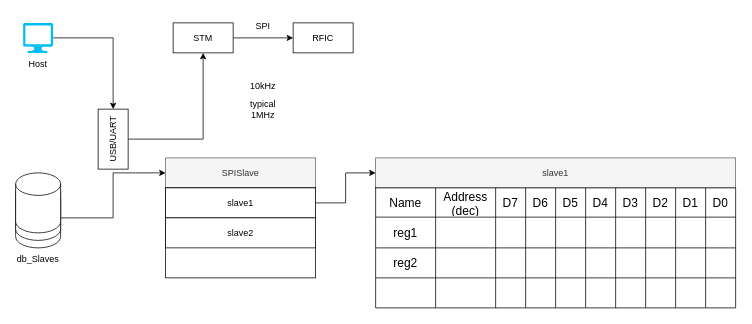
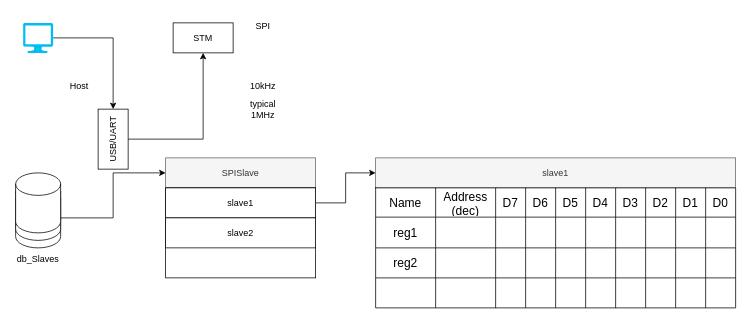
  <mxCell id="0" />
  <mxCell id="1" parent="0" />
  <mxCell id="2" style="edgeStyle=orthogonalEdgeStyle;rounded=0;orthogonalLoop=1;jettySize=auto;html=1;" parent="1" source="3" target="5" edge="1"><mxGeometry relative="1" as="geometry" /></mxCell>
  <mxCell id="3" value="" style="shape=cylinder3;whiteSpace=wrap;html=1;boundedLbl=1;backgroundOutline=1;size=15;" parent="1" vertex="1"><mxGeometry x="20" y="250" width="60" height="80" as="geometry" /></mxCell>
  <mxCell id="4" value="db_Slaves" style="text;strokeColor=none;align=center;fillColor=none;html=1;verticalAlign=middle;whiteSpace=wrap;rounded=0;" parent="1" vertex="1"><mxGeometry x="20" y="330" width="60" height="30" as="geometry" /></mxCell>
  <mxCell id="5" value="SPISlave" style="whiteSpace=wrap;html=1;fillColor=#f5f5f5;fontColor=#333333;strokeColor=#666666;" parent="1" vertex="1"><mxGeometry x="220" y="210" width="200" height="40" as="geometry" /></mxCell>
  <mxCell id="6" value="" style="whiteSpace=wrap;html=1;" parent="1" vertex="1"><mxGeometry x="220" y="250" width="200" height="120" as="geometry" /></mxCell>
  <mxCell id="7" style="edgeStyle=orthogonalEdgeStyle;rounded=0;orthogonalLoop=1;jettySize=auto;html=1;" parent="1" source="8" target="10" edge="1"><mxGeometry relative="1" as="geometry" /></mxCell>
  <mxCell id="8" value="slave1" style="whiteSpace=wrap;html=1;" parent="1" vertex="1"><mxGeometry x="220" y="250" width="200" height="40" as="geometry" /></mxCell>
  <mxCell id="9" value="slave2" style="whiteSpace=wrap;html=1;" parent="1" vertex="1"><mxGeometry x="220" y="290" width="200" height="40" as="geometry" /></mxCell>
  <mxCell id="10" value="slave1" style="whiteSpace=wrap;html=1;fillColor=#f5f5f5;fontColor=#333333;strokeColor=#666666;" parent="1" vertex="1"><mxGeometry x="500" y="210" width="480" height="40" as="geometry" /></mxCell>
  <mxCell id="11" value="" style="shape=table;startSize=0;container=1;collapsible=0;childLayout=tableLayout;fontSize=16;" parent="1" vertex="1"><mxGeometry x="500" y="250" width="480" height="160" as="geometry" /></mxCell>
  <mxCell id="12" value="" style="shape=tableRow;horizontal=0;startSize=0;swimlaneHead=0;swimlaneBody=0;strokeColor=inherit;top=0;left=0;bottom=0;right=0;collapsible=0;dropTarget=0;fillColor=none;points=[[0,0.5],[1,0.5]];portConstraint=eastwest;fontSize=16;" parent="11" vertex="1"><mxGeometry width="480" height="39" as="geometry" /></mxCell>
  <mxCell id="13" value="Name" style="shape=partialRectangle;html=1;whiteSpace=wrap;connectable=0;strokeColor=inherit;overflow=hidden;fillColor=none;top=0;left=0;bottom=0;right=0;pointerEvents=1;fontSize=16;" parent="12" vertex="1"><mxGeometry width="80" height="39" as="geometry"><mxRectangle width="80" height="39" as="alternateBounds" /></mxGeometry></mxCell>
  <mxCell id="14" value="Address&lt;div&gt;(dec)&lt;/div&gt;" style="shape=partialRectangle;html=1;whiteSpace=wrap;connectable=0;strokeColor=inherit;overflow=hidden;fillColor=none;top=0;left=0;bottom=0;right=0;pointerEvents=1;fontSize=16;" parent="12" vertex="1"><mxGeometry x="80" width="80" height="39" as="geometry"><mxRectangle width="80" height="39" as="alternateBounds" /></mxGeometry></mxCell>
  <mxCell id="15" value="D7" style="shape=partialRectangle;html=1;whiteSpace=wrap;connectable=0;strokeColor=inherit;overflow=hidden;fillColor=none;top=0;left=0;bottom=0;right=0;pointerEvents=1;fontSize=16;" parent="12" vertex="1"><mxGeometry x="160" width="40" height="39" as="geometry"><mxRectangle width="40" height="39" as="alternateBounds" /></mxGeometry></mxCell>
  <mxCell id="16" value="D6" style="shape=partialRectangle;html=1;whiteSpace=wrap;connectable=0;strokeColor=inherit;overflow=hidden;fillColor=none;top=0;left=0;bottom=0;right=0;pointerEvents=1;fontSize=16;" parent="12" vertex="1"><mxGeometry x="200" width="40" height="39" as="geometry"><mxRectangle width="40" height="39" as="alternateBounds" /></mxGeometry></mxCell>
  <mxCell id="17" value="D5" style="shape=partialRectangle;html=1;whiteSpace=wrap;connectable=0;strokeColor=inherit;overflow=hidden;fillColor=none;top=0;left=0;bottom=0;right=0;pointerEvents=1;fontSize=16;" parent="12" vertex="1"><mxGeometry x="240" width="40" height="39" as="geometry"><mxRectangle width="40" height="39" as="alternateBounds" /></mxGeometry></mxCell>
  <mxCell id="18" value="D4" style="shape=partialRectangle;html=1;whiteSpace=wrap;connectable=0;strokeColor=inherit;overflow=hidden;fillColor=none;top=0;left=0;bottom=0;right=0;pointerEvents=1;fontSize=16;" parent="12" vertex="1"><mxGeometry x="280" width="40" height="39" as="geometry"><mxRectangle width="40" height="39" as="alternateBounds" /></mxGeometry></mxCell>
  <mxCell id="19" value="D3" style="shape=partialRectangle;html=1;whiteSpace=wrap;connectable=0;strokeColor=inherit;overflow=hidden;fillColor=none;top=0;left=0;bottom=0;right=0;pointerEvents=1;fontSize=16;" parent="12" vertex="1"><mxGeometry x="320" width="40" height="39" as="geometry"><mxRectangle width="40" height="39" as="alternateBounds" /></mxGeometry></mxCell>
  <mxCell id="20" value="D2" style="shape=partialRectangle;html=1;whiteSpace=wrap;connectable=0;strokeColor=inherit;overflow=hidden;fillColor=none;top=0;left=0;bottom=0;right=0;pointerEvents=1;fontSize=16;" parent="12" vertex="1"><mxGeometry x="360" width="40" height="39" as="geometry"><mxRectangle width="40" height="39" as="alternateBounds" /></mxGeometry></mxCell>
  <mxCell id="21" value="D1" style="shape=partialRectangle;html=1;whiteSpace=wrap;connectable=0;strokeColor=inherit;overflow=hidden;fillColor=none;top=0;left=0;bottom=0;right=0;pointerEvents=1;fontSize=16;" parent="12" vertex="1"><mxGeometry x="400" width="40" height="39" as="geometry"><mxRectangle width="40" height="39" as="alternateBounds" /></mxGeometry></mxCell>
  <mxCell id="22" value="D0" style="shape=partialRectangle;html=1;whiteSpace=wrap;connectable=0;strokeColor=inherit;overflow=hidden;fillColor=none;top=0;left=0;bottom=0;right=0;pointerEvents=1;fontSize=16;" parent="12" vertex="1"><mxGeometry x="440" width="40" height="39" as="geometry"><mxRectangle width="40" height="39" as="alternateBounds" /></mxGeometry></mxCell>
  <mxCell id="23" value="" style="shape=tableRow;horizontal=0;startSize=0;swimlaneHead=0;swimlaneBody=0;strokeColor=inherit;top=0;left=0;bottom=0;right=0;collapsible=0;dropTarget=0;fillColor=none;points=[[0,0.5],[1,0.5]];portConstraint=eastwest;fontSize=16;" parent="11" vertex="1"><mxGeometry y="39" width="480" height="41" as="geometry" /></mxCell>
  <mxCell id="24" value="reg1" style="shape=partialRectangle;html=1;whiteSpace=wrap;connectable=0;strokeColor=inherit;overflow=hidden;fillColor=none;top=0;left=0;bottom=0;right=0;pointerEvents=1;fontSize=16;" parent="23" vertex="1"><mxGeometry width="80" height="41" as="geometry"><mxRectangle width="80" height="41" as="alternateBounds" /></mxGeometry></mxCell>
  <mxCell id="25" value="" style="shape=partialRectangle;html=1;whiteSpace=wrap;connectable=0;strokeColor=inherit;overflow=hidden;fillColor=none;top=0;left=0;bottom=0;right=0;pointerEvents=1;fontSize=16;" parent="23" vertex="1"><mxGeometry x="80" width="80" height="41" as="geometry"><mxRectangle width="80" height="41" as="alternateBounds" /></mxGeometry></mxCell>
  <mxCell id="26" style="shape=partialRectangle;html=1;whiteSpace=wrap;connectable=0;strokeColor=inherit;overflow=hidden;fillColor=none;top=0;left=0;bottom=0;right=0;pointerEvents=1;fontSize=16;" parent="23" vertex="1"><mxGeometry x="160" width="40" height="41" as="geometry"><mxRectangle width="40" height="41" as="alternateBounds" /></mxGeometry></mxCell>
  <mxCell id="27" style="shape=partialRectangle;html=1;whiteSpace=wrap;connectable=0;strokeColor=inherit;overflow=hidden;fillColor=none;top=0;left=0;bottom=0;right=0;pointerEvents=1;fontSize=16;" parent="23" vertex="1"><mxGeometry x="200" width="40" height="41" as="geometry"><mxRectangle width="40" height="41" as="alternateBounds" /></mxGeometry></mxCell>
  <mxCell id="28" style="shape=partialRectangle;html=1;whiteSpace=wrap;connectable=0;strokeColor=inherit;overflow=hidden;fillColor=none;top=0;left=0;bottom=0;right=0;pointerEvents=1;fontSize=16;" parent="23" vertex="1"><mxGeometry x="240" width="40" height="41" as="geometry"><mxRectangle width="40" height="41" as="alternateBounds" /></mxGeometry></mxCell>
  <mxCell id="29" style="shape=partialRectangle;html=1;whiteSpace=wrap;connectable=0;strokeColor=inherit;overflow=hidden;fillColor=none;top=0;left=0;bottom=0;right=0;pointerEvents=1;fontSize=16;" parent="23" vertex="1"><mxGeometry x="280" width="40" height="41" as="geometry"><mxRectangle width="40" height="41" as="alternateBounds" /></mxGeometry></mxCell>
  <mxCell id="30" style="shape=partialRectangle;html=1;whiteSpace=wrap;connectable=0;strokeColor=inherit;overflow=hidden;fillColor=none;top=0;left=0;bottom=0;right=0;pointerEvents=1;fontSize=16;" parent="23" vertex="1"><mxGeometry x="320" width="40" height="41" as="geometry"><mxRectangle width="40" height="41" as="alternateBounds" /></mxGeometry></mxCell>
  <mxCell id="31" style="shape=partialRectangle;html=1;whiteSpace=wrap;connectable=0;strokeColor=inherit;overflow=hidden;fillColor=none;top=0;left=0;bottom=0;right=0;pointerEvents=1;fontSize=16;" parent="23" vertex="1"><mxGeometry x="360" width="40" height="41" as="geometry"><mxRectangle width="40" height="41" as="alternateBounds" /></mxGeometry></mxCell>
  <mxCell id="32" style="shape=partialRectangle;html=1;whiteSpace=wrap;connectable=0;strokeColor=inherit;overflow=hidden;fillColor=none;top=0;left=0;bottom=0;right=0;pointerEvents=1;fontSize=16;" parent="23" vertex="1"><mxGeometry x="400" width="40" height="41" as="geometry"><mxRectangle width="40" height="41" as="alternateBounds" /></mxGeometry></mxCell>
  <mxCell id="33" style="shape=partialRectangle;html=1;whiteSpace=wrap;connectable=0;strokeColor=inherit;overflow=hidden;fillColor=none;top=0;left=0;bottom=0;right=0;pointerEvents=1;fontSize=16;" parent="23" vertex="1"><mxGeometry x="440" width="40" height="41" as="geometry"><mxRectangle width="40" height="41" as="alternateBounds" /></mxGeometry></mxCell>
  <mxCell id="34" style="shape=tableRow;horizontal=0;startSize=0;swimlaneHead=0;swimlaneBody=0;strokeColor=inherit;top=0;left=0;bottom=0;right=0;collapsible=0;dropTarget=0;fillColor=none;points=[[0,0.5],[1,0.5]];portConstraint=eastwest;fontSize=16;" parent="11" vertex="1"><mxGeometry y="80" width="480" height="40" as="geometry" /></mxCell>
  <mxCell id="35" value="reg2" style="shape=partialRectangle;html=1;whiteSpace=wrap;connectable=0;strokeColor=inherit;overflow=hidden;fillColor=none;top=0;left=0;bottom=0;right=0;pointerEvents=1;fontSize=16;" parent="34" vertex="1"><mxGeometry width="80" height="40" as="geometry"><mxRectangle width="80" height="40" as="alternateBounds" /></mxGeometry></mxCell>
  <mxCell id="36" style="shape=partialRectangle;html=1;whiteSpace=wrap;connectable=0;strokeColor=inherit;overflow=hidden;fillColor=none;top=0;left=0;bottom=0;right=0;pointerEvents=1;fontSize=16;" parent="34" vertex="1"><mxGeometry x="80" width="80" height="40" as="geometry"><mxRectangle width="80" height="40" as="alternateBounds" /></mxGeometry></mxCell>
  <mxCell id="37" style="shape=partialRectangle;html=1;whiteSpace=wrap;connectable=0;strokeColor=inherit;overflow=hidden;fillColor=none;top=0;left=0;bottom=0;right=0;pointerEvents=1;fontSize=16;" parent="34" vertex="1"><mxGeometry x="160" width="40" height="40" as="geometry"><mxRectangle width="40" height="40" as="alternateBounds" /></mxGeometry></mxCell>
  <mxCell id="38" style="shape=partialRectangle;html=1;whiteSpace=wrap;connectable=0;strokeColor=inherit;overflow=hidden;fillColor=none;top=0;left=0;bottom=0;right=0;pointerEvents=1;fontSize=16;" parent="34" vertex="1"><mxGeometry x="200" width="40" height="40" as="geometry"><mxRectangle width="40" height="40" as="alternateBounds" /></mxGeometry></mxCell>
  <mxCell id="39" style="shape=partialRectangle;html=1;whiteSpace=wrap;connectable=0;strokeColor=inherit;overflow=hidden;fillColor=none;top=0;left=0;bottom=0;right=0;pointerEvents=1;fontSize=16;" parent="34" vertex="1"><mxGeometry x="240" width="40" height="40" as="geometry"><mxRectangle width="40" height="40" as="alternateBounds" /></mxGeometry></mxCell>
  <mxCell id="40" style="shape=partialRectangle;html=1;whiteSpace=wrap;connectable=0;strokeColor=inherit;overflow=hidden;fillColor=none;top=0;left=0;bottom=0;right=0;pointerEvents=1;fontSize=16;" parent="34" vertex="1"><mxGeometry x="280" width="40" height="40" as="geometry"><mxRectangle width="40" height="40" as="alternateBounds" /></mxGeometry></mxCell>
  <mxCell id="41" style="shape=partialRectangle;html=1;whiteSpace=wrap;connectable=0;strokeColor=inherit;overflow=hidden;fillColor=none;top=0;left=0;bottom=0;right=0;pointerEvents=1;fontSize=16;" parent="34" vertex="1"><mxGeometry x="320" width="40" height="40" as="geometry"><mxRectangle width="40" height="40" as="alternateBounds" /></mxGeometry></mxCell>
  <mxCell id="42" style="shape=partialRectangle;html=1;whiteSpace=wrap;connectable=0;strokeColor=inherit;overflow=hidden;fillColor=none;top=0;left=0;bottom=0;right=0;pointerEvents=1;fontSize=16;" parent="34" vertex="1"><mxGeometry x="360" width="40" height="40" as="geometry"><mxRectangle width="40" height="40" as="alternateBounds" /></mxGeometry></mxCell>
  <mxCell id="43" style="shape=partialRectangle;html=1;whiteSpace=wrap;connectable=0;strokeColor=inherit;overflow=hidden;fillColor=none;top=0;left=0;bottom=0;right=0;pointerEvents=1;fontSize=16;" parent="34" vertex="1"><mxGeometry x="400" width="40" height="40" as="geometry"><mxRectangle width="40" height="40" as="alternateBounds" /></mxGeometry></mxCell>
  <mxCell id="44" style="shape=partialRectangle;html=1;whiteSpace=wrap;connectable=0;strokeColor=inherit;overflow=hidden;fillColor=none;top=0;left=0;bottom=0;right=0;pointerEvents=1;fontSize=16;" parent="34" vertex="1"><mxGeometry x="440" width="40" height="40" as="geometry"><mxRectangle width="40" height="40" as="alternateBounds" /></mxGeometry></mxCell>
  <mxCell id="45" style="shape=tableRow;horizontal=0;startSize=0;swimlaneHead=0;swimlaneBody=0;strokeColor=inherit;top=0;left=0;bottom=0;right=0;collapsible=0;dropTarget=0;fillColor=none;points=[[0,0.5],[1,0.5]];portConstraint=eastwest;fontSize=16;" parent="11" vertex="1"><mxGeometry y="120" width="480" height="40" as="geometry" /></mxCell>
  <mxCell id="46" style="shape=partialRectangle;html=1;whiteSpace=wrap;connectable=0;strokeColor=inherit;overflow=hidden;fillColor=none;top=0;left=0;bottom=0;right=0;pointerEvents=1;fontSize=16;" parent="45" vertex="1"><mxGeometry width="80" height="40" as="geometry"><mxRectangle width="80" height="40" as="alternateBounds" /></mxGeometry></mxCell>
  <mxCell id="47" style="shape=partialRectangle;html=1;whiteSpace=wrap;connectable=0;strokeColor=inherit;overflow=hidden;fillColor=none;top=0;left=0;bottom=0;right=0;pointerEvents=1;fontSize=16;" parent="45" vertex="1"><mxGeometry x="80" width="80" height="40" as="geometry"><mxRectangle width="80" height="40" as="alternateBounds" /></mxGeometry></mxCell>
  <mxCell id="48" style="shape=partialRectangle;html=1;whiteSpace=wrap;connectable=0;strokeColor=inherit;overflow=hidden;fillColor=none;top=0;left=0;bottom=0;right=0;pointerEvents=1;fontSize=16;" parent="45" vertex="1"><mxGeometry x="160" width="40" height="40" as="geometry"><mxRectangle width="40" height="40" as="alternateBounds" /></mxGeometry></mxCell>
  <mxCell id="49" style="shape=partialRectangle;html=1;whiteSpace=wrap;connectable=0;strokeColor=inherit;overflow=hidden;fillColor=none;top=0;left=0;bottom=0;right=0;pointerEvents=1;fontSize=16;" parent="45" vertex="1"><mxGeometry x="200" width="40" height="40" as="geometry"><mxRectangle width="40" height="40" as="alternateBounds" /></mxGeometry></mxCell>
  <mxCell id="50" style="shape=partialRectangle;html=1;whiteSpace=wrap;connectable=0;strokeColor=inherit;overflow=hidden;fillColor=none;top=0;left=0;bottom=0;right=0;pointerEvents=1;fontSize=16;" parent="45" vertex="1"><mxGeometry x="240" width="40" height="40" as="geometry"><mxRectangle width="40" height="40" as="alternateBounds" /></mxGeometry></mxCell>
  <mxCell id="51" style="shape=partialRectangle;html=1;whiteSpace=wrap;connectable=0;strokeColor=inherit;overflow=hidden;fillColor=none;top=0;left=0;bottom=0;right=0;pointerEvents=1;fontSize=16;" parent="45" vertex="1"><mxGeometry x="280" width="40" height="40" as="geometry"><mxRectangle width="40" height="40" as="alternateBounds" /></mxGeometry></mxCell>
  <mxCell id="52" style="shape=partialRectangle;html=1;whiteSpace=wrap;connectable=0;strokeColor=inherit;overflow=hidden;fillColor=none;top=0;left=0;bottom=0;right=0;pointerEvents=1;fontSize=16;" parent="45" vertex="1"><mxGeometry x="320" width="40" height="40" as="geometry"><mxRectangle width="40" height="40" as="alternateBounds" /></mxGeometry></mxCell>
  <mxCell id="53" style="shape=partialRectangle;html=1;whiteSpace=wrap;connectable=0;strokeColor=inherit;overflow=hidden;fillColor=none;top=0;left=0;bottom=0;right=0;pointerEvents=1;fontSize=16;" parent="45" vertex="1"><mxGeometry x="360" width="40" height="40" as="geometry"><mxRectangle width="40" height="40" as="alternateBounds" /></mxGeometry></mxCell>
  <mxCell id="54" style="shape=partialRectangle;html=1;whiteSpace=wrap;connectable=0;strokeColor=inherit;overflow=hidden;fillColor=none;top=0;left=0;bottom=0;right=0;pointerEvents=1;fontSize=16;" parent="45" vertex="1"><mxGeometry x="400" width="40" height="40" as="geometry"><mxRectangle width="40" height="40" as="alternateBounds" /></mxGeometry></mxCell>
  <mxCell id="55" style="shape=partialRectangle;html=1;whiteSpace=wrap;connectable=0;strokeColor=inherit;overflow=hidden;fillColor=none;top=0;left=0;bottom=0;right=0;pointerEvents=1;fontSize=16;" parent="45" vertex="1"><mxGeometry x="440" width="40" height="40" as="geometry"><mxRectangle width="40" height="40" as="alternateBounds" /></mxGeometry></mxCell>
  <mxCell id="56" value="" style="shape=cylinder3;whiteSpace=wrap;html=1;boundedLbl=1;backgroundOutline=1;size=15;" parent="1" vertex="1"><mxGeometry x="20" y="240" width="60" height="80" as="geometry" /></mxCell>
  <mxCell id="57" value="" style="shape=cylinder3;whiteSpace=wrap;html=1;boundedLbl=1;backgroundOutline=1;size=15;" parent="1" vertex="1"><mxGeometry x="20" y="230" width="60" height="80" as="geometry" /></mxCell>
  <mxCell id="58" style="edgeStyle=orthogonalEdgeStyle;rounded=0;orthogonalLoop=1;jettySize=auto;html=1;" edge="1" parent="1" source="59" target="62"><mxGeometry relative="1" as="geometry" /></mxCell>
  <mxCell id="59" value="" style="verticalLabelPosition=bottom;html=1;verticalAlign=top;align=center;strokeColor=none;fillColor=#00BEF2;shape=mxgraph.azure.computer;pointerEvents=1;" vertex="1" parent="1"><mxGeometry x="30" y="30" width="40" height="40" as="geometry" /></mxCell>
- <mxCell id="60" value="Host" style="text;strokeColor=none;align=center;fillColor=none;html=1;verticalAlign=middle;whiteSpace=wrap;rounded=0;" vertex="1" parent="1"><mxGeometry x="20" y="70" width="60" height="30" as="geometry" /></mxCell>
+ <mxCell id="60" value="Host" style="text;strokeColor=none;align=center;fillColor=none;html=1;verticalAlign=middle;whiteSpace=wrap;rounded=0;" vertex="1" parent="1"><mxGeometry x="75" y="100" width="60" height="30" as="geometry" /></mxCell>
  <mxCell id="61" style="edgeStyle=orthogonalEdgeStyle;rounded=0;orthogonalLoop=1;jettySize=auto;html=1;" edge="1" parent="1" source="62" target="64"><mxGeometry relative="1" as="geometry" /></mxCell>
  <mxCell id="62" value="USB/UART" style="whiteSpace=wrap;html=1;horizontal=0;" vertex="1" parent="1"><mxGeometry x="130" y="145" width="40" height="80" as="geometry" /></mxCell>
- <mxCell id="63" style="edgeStyle=orthogonalEdgeStyle;rounded=0;orthogonalLoop=1;jettySize=auto;html=1;" edge="1" parent="1" source="64" target="65"><mxGeometry relative="1" as="geometry" /></mxCell>
  <mxCell id="64" value="STM" style="whiteSpace=wrap;html=1;" vertex="1" parent="1"><mxGeometry x="230" y="30" width="80" height="40" as="geometry" /></mxCell>
- <mxCell id="65" value="RFIC" style="whiteSpace=wrap;html=1;" vertex="1" parent="1"><mxGeometry x="390" y="30" width="80" height="40" as="geometry" /></mxCell>
  <mxCell id="66" value="SPI" style="text;strokeColor=none;align=center;fillColor=none;html=1;verticalAlign=middle;whiteSpace=wrap;rounded=0;" vertex="1" parent="1"><mxGeometry x="320" y="20" width="60" height="30" as="geometry" /></mxCell>
  <mxCell id="67" value="10kHz" style="text;strokeColor=none;align=center;fillColor=none;html=1;verticalAlign=middle;whiteSpace=wrap;rounded=0;" vertex="1" parent="1"><mxGeometry x="320" y="100" width="60" height="30" as="geometry" /></mxCell>
  <mxCell id="68" value="typical 1MHz" style="text;strokeColor=none;align=center;fillColor=none;html=1;verticalAlign=middle;whiteSpace=wrap;rounded=0;" vertex="1" parent="1"><mxGeometry x="320" y="130" width="60" height="30" as="geometry" /></mxCell>
